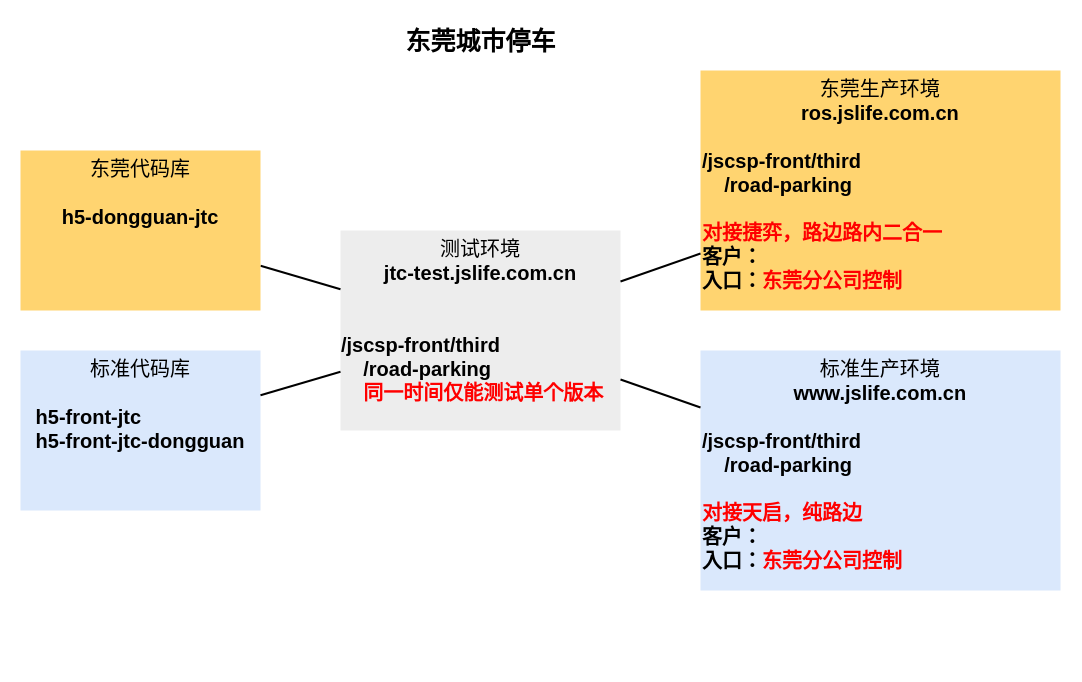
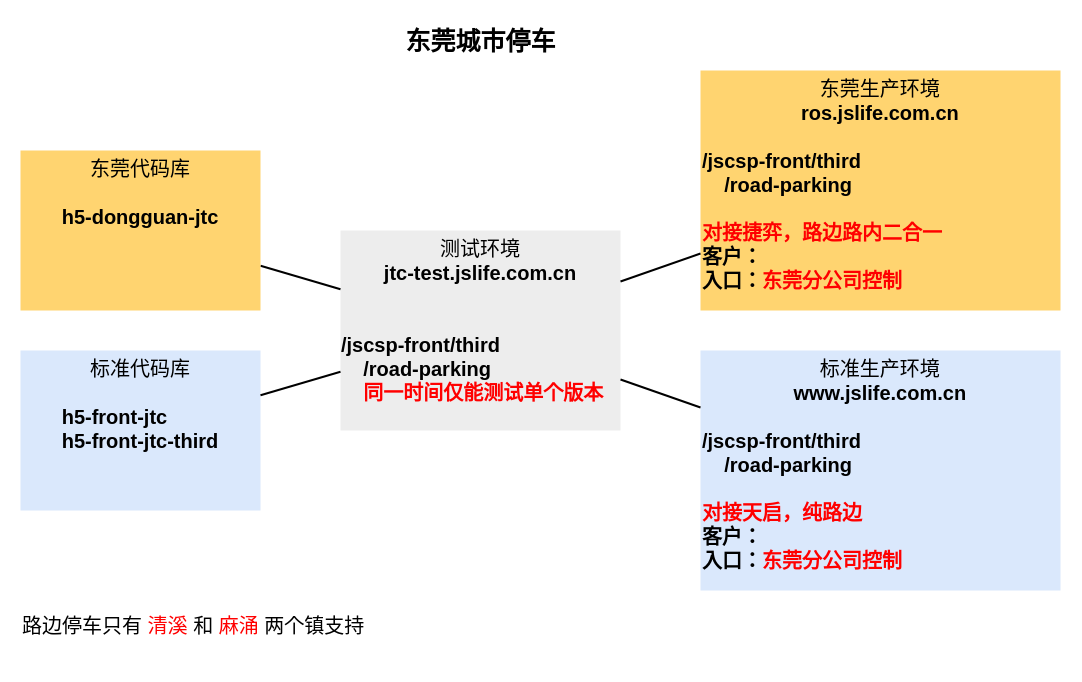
  <mxCell id="0" style=";html=1;" />
  <mxCell id="1" style=";html=1;" parent="0" />
  <mxCell id="2" value="&lt;div style=&quot;text-align: center&quot;&gt;&lt;span&gt;东莞生产环境&lt;/span&gt;&lt;/div&gt;&lt;b&gt;&lt;div style=&quot;text-align: center&quot;&gt;&lt;b&gt;ros.jslife.com.cn&lt;/b&gt;&lt;/div&gt;&lt;/b&gt;&lt;b&gt;&amp;nbsp; &amp;nbsp; &amp;nbsp; &amp;nbsp; &amp;nbsp; &amp;nbsp; &amp;nbsp; &amp;nbsp; &amp;nbsp; &amp;nbsp; &amp;nbsp; &amp;nbsp; &amp;nbsp; &amp;nbsp; &amp;nbsp; &amp;nbsp; &amp;nbsp; &amp;nbsp; &amp;nbsp; &amp;nbsp; &amp;nbsp; &amp;nbsp; &amp;nbsp; &amp;nbsp; &amp;nbsp; &amp;nbsp; &amp;nbsp; &amp;nbsp; &amp;nbsp; &amp;nbsp; &amp;nbsp; &amp;nbsp;&amp;nbsp;&lt;/b&gt;&lt;b&gt;&lt;br&gt;&lt;div&gt;&lt;div style=&quot;font-weight: 400&quot;&gt;&lt;b&gt;/jscsp-front/third&lt;/b&gt;&lt;/div&gt;&lt;div style=&quot;font-weight: 400&quot;&gt;&lt;b&gt;&amp;nbsp; &amp;nbsp; /road-parking&lt;/b&gt;&lt;/div&gt;&lt;/div&gt;&lt;div&gt;&lt;b&gt;&lt;font color=&quot;#ff0000&quot;&gt;&lt;br&gt;&lt;/font&gt;&lt;/b&gt;&lt;/div&gt;&lt;div&gt;&lt;b&gt;&lt;font color=&quot;#ff0000&quot;&gt;对接捷弈，路边路内二合一&lt;/font&gt;&lt;/b&gt;&lt;br&gt;&lt;/div&gt;&lt;div&gt;&lt;b&gt;客户：&lt;/b&gt;&lt;/div&gt;&lt;div&gt;&lt;b&gt;入口：&lt;font color=&quot;#ff0000&quot;&gt;东莞分公司控制&lt;/font&gt;&lt;/b&gt;&lt;/div&gt;&lt;/b&gt;" style="whiteSpace=wrap;html=1;fontSize=20;strokeColor=none;verticalAlign=top;fillColor=#FFD470;align=left;" parent="1" vertex="1"><mxGeometry x="700" y="70" width="360" height="240" as="geometry" /></mxCell>
  <mxCell id="3" value="&lt;div style=&quot;text-align: center&quot;&gt;&lt;span&gt;标准生产环境&lt;/span&gt;&lt;/div&gt;&lt;b&gt;&lt;div style=&quot;text-align: center&quot;&gt;&lt;b&gt;www.jslife.com.cn&lt;/b&gt;&lt;/div&gt;&amp;nbsp; &amp;nbsp; &amp;nbsp; &amp;nbsp; &amp;nbsp; &amp;nbsp; &amp;nbsp; &amp;nbsp; &amp;nbsp; &amp;nbsp; &amp;nbsp; &amp;nbsp; &amp;nbsp; &amp;nbsp; &amp;nbsp; &amp;nbsp; &amp;nbsp; &amp;nbsp; &amp;nbsp; &amp;nbsp; &amp;nbsp; &amp;nbsp; &amp;nbsp; &amp;nbsp; &amp;nbsp; &amp;nbsp; &amp;nbsp; &amp;nbsp; &amp;nbsp; &amp;nbsp; &amp;nbsp; &amp;nbsp;&amp;nbsp;&lt;br&gt;&lt;/b&gt;&lt;b&gt;&lt;div&gt;&lt;div style=&quot;font-weight: 400&quot;&gt;&lt;b&gt;/jscsp-front/third&lt;/b&gt;&lt;/div&gt;&lt;div style=&quot;font-weight: 400&quot;&gt;&lt;b&gt;&amp;nbsp; &amp;nbsp; /road-parking&lt;/b&gt;&lt;/div&gt;&lt;/div&gt;&lt;div&gt;&lt;b&gt;&lt;font color=&quot;#ff0000&quot;&gt;&lt;br&gt;&lt;/font&gt;&lt;/b&gt;&lt;/div&gt;&lt;div&gt;&lt;b&gt;&lt;font color=&quot;#ff0000&quot;&gt;对接天启，纯路边&lt;/font&gt;&lt;/b&gt;&lt;/div&gt;&lt;div&gt;&lt;b&gt;客户：&lt;/b&gt;&lt;/div&gt;&lt;div&gt;&lt;b&gt;入口：&lt;font color=&quot;#ff0000&quot;&gt;东莞分公司控制&lt;/font&gt;&lt;/b&gt;&lt;/div&gt;&lt;/b&gt;" style="whiteSpace=wrap;html=1;fontSize=20;strokeColor=none;verticalAlign=top;fillColor=#DAE8FC;align=left;" parent="1" vertex="1"><mxGeometry x="700" y="350" width="360" height="240" as="geometry" /></mxCell>
  <mxCell id="4" value="测试环境&lt;br&gt;&lt;b&gt;jtc-test.jslife.com.cn&lt;/b&gt;&lt;br&gt;&amp;nbsp; &amp;nbsp; &amp;nbsp; &amp;nbsp; &amp;nbsp; &amp;nbsp; &amp;nbsp; &amp;nbsp; &amp;nbsp; &amp;nbsp; &amp;nbsp; &amp;nbsp; &amp;nbsp; &amp;nbsp; &amp;nbsp; &amp;nbsp; &amp;nbsp; &amp;nbsp; &amp;nbsp; &amp;nbsp; &amp;nbsp; &amp;nbsp; &amp;nbsp; &amp;nbsp; &amp;nbsp; &amp;nbsp; &amp;nbsp; &amp;nbsp; &amp;nbsp;&lt;br&gt;&lt;div style=&quot;text-align: left&quot;&gt;&lt;span&gt;&lt;b&gt;/jscsp-front/third&lt;/b&gt;&lt;/span&gt;&lt;/div&gt;&lt;div style=&quot;text-align: left&quot;&gt;&lt;span&gt;&lt;b&gt;&amp;nbsp; &amp;nbsp; /road-parking&lt;/b&gt;&lt;/span&gt;&lt;/div&gt;&lt;div style=&quot;text-align: left&quot;&gt;&lt;b&gt;&amp;nbsp; &amp;nbsp; &lt;font color=&quot;#ff0000&quot;&gt;同一时间仅能测试单个版本&lt;/font&gt;&lt;/b&gt;&lt;/div&gt;" style="whiteSpace=wrap;html=1;fillColor=#EDEDED;fontSize=20;strokeColor=none;verticalAlign=top;" parent="1" vertex="1"><mxGeometry x="340" y="230" width="280" height="200" as="geometry" /></mxCell>
- <mxCell id="5" value="标准代码库&lt;br&gt;&lt;br&gt;&lt;div style=&quot;text-align: left&quot;&gt;&lt;b&gt;h5-front-jtc&lt;/b&gt;&lt;/div&gt;&lt;b&gt;&lt;div style=&quot;text-align: left&quot;&gt;&lt;b&gt;h5-front-jtc-dongguan&lt;/b&gt;&lt;/div&gt;&lt;/b&gt;" style="whiteSpace=wrap;html=1;fillColor=#dae8fc;fontSize=20;strokeColor=none;verticalAlign=top;" parent="1" vertex="1"><mxGeometry y="350" width="240" height="160" as="geometry" x="20" /></mxCell>
+ <mxCell id="5" value="标准代码库&lt;br&gt;&lt;br&gt;&lt;div style=&quot;text-align: left&quot;&gt;&lt;b&gt;h5-front-jtc&lt;/b&gt;&lt;/div&gt;&lt;b&gt;&lt;div style=&quot;text-align: left&quot;&gt;&lt;b&gt;h5-front-jtc-third&lt;/b&gt;&lt;/div&gt;&lt;/b&gt;" style="whiteSpace=wrap;html=1;fillColor=#dae8fc;fontSize=20;strokeColor=none;verticalAlign=top;" parent="1" vertex="1"><mxGeometry y="350" width="240" height="160" as="geometry" x="20" /></mxCell>
  <mxCell id="6" value="" style="rounded=0;orthogonalLoop=1;jettySize=auto;html=1;fontSize=14;strokeWidth=2;endFill=0;endArrow=none;endSize=10;startSize=10;" edge="1" parent="1" source="7" target="4"><mxGeometry relative="1" as="geometry" /></mxCell>
  <mxCell id="7" value="东莞代码库&lt;br&gt;&lt;br&gt;&lt;div style=&quot;text-align: left&quot;&gt;&lt;b&gt;h5-dongguan-jtc&lt;/b&gt;&lt;/div&gt;" style="whiteSpace=wrap;html=1;fillColor=#FFD470;gradientColor=none;fontSize=20;strokeColor=none;verticalAlign=top;" parent="1" vertex="1"><mxGeometry y="150" width="240" height="160" as="geometry" x="20" /></mxCell>
  <mxCell id="8" style="edgeStyle=none;rounded=0;html=1;startSize=10;endSize=10;jettySize=auto;orthogonalLoop=1;fontSize=14;endArrow=none;endFill=0;strokeWidth=2;" parent="1" source="5" target="4" edge="1"><mxGeometry relative="1" as="geometry"><mxPoint x="28.5" y="482.524" as="sourcePoint" /></mxGeometry></mxCell>
  <mxCell id="9" style="edgeStyle=none;rounded=0;html=1;startSize=10;endSize=10;jettySize=auto;orthogonalLoop=1;fontSize=14;endArrow=none;endFill=0;strokeWidth=2;" parent="1" edge="1"><mxGeometry relative="1" as="geometry"><mxPoint x="779" y="395.883" as="targetPoint" /></mxGeometry></mxCell>
  <mxCell id="10" value="" style="edgeStyle=orthogonalEdgeStyle;rounded=0;orthogonalLoop=1;jettySize=auto;html=1;" edge="1" parent="1"><mxGeometry relative="1" as="geometry"><mxPoint x="699" y="232.5" as="targetPoint" /></mxGeometry></mxCell>
  <mxCell id="11" style="edgeStyle=none;rounded=0;html=1;startSize=10;endSize=10;jettySize=auto;orthogonalLoop=1;fontSize=14;endArrow=none;endFill=0;strokeWidth=2;" parent="1" source="4" target="2" edge="1"><mxGeometry relative="1" as="geometry"><mxPoint x="394" y="334.241" as="sourcePoint" /></mxGeometry></mxCell>
  <mxCell id="12" style="edgeStyle=none;rounded=0;html=1;startSize=10;endSize=10;jettySize=auto;orthogonalLoop=1;fontSize=14;endArrow=none;endFill=0;strokeWidth=2;" parent="1" source="4" target="3" edge="1"><mxGeometry relative="1" as="geometry"><mxPoint x="394" y="468.91" as="sourcePoint" /></mxGeometry></mxCell>
  <mxCell id="13" value="东莞城市停车" style="text;strokeColor=none;fillColor=none;html=1;fontSize=25;fontStyle=1;verticalAlign=middle;align=center;" parent="1" vertex="1"><mxGeometry x="49.5" y="20" width="861" height="40" as="geometry" /></mxCell>
+ <mxCell id="14" value="路边停车只有 &lt;font color=&quot;#ff0000&quot;&gt;清溪 &lt;/font&gt;和 &lt;font color=&quot;#ff0000&quot;&gt;麻涌&lt;/font&gt; 两个镇支持" style="text;html=1;strokeColor=none;fillColor=none;align=left;verticalAlign=middle;whiteSpace=wrap;rounded=0;fontSize=20;" vertex="1" parent="1"><mxGeometry y="590" width="630" height="70" as="geometry" x="20" /></mxCell>
